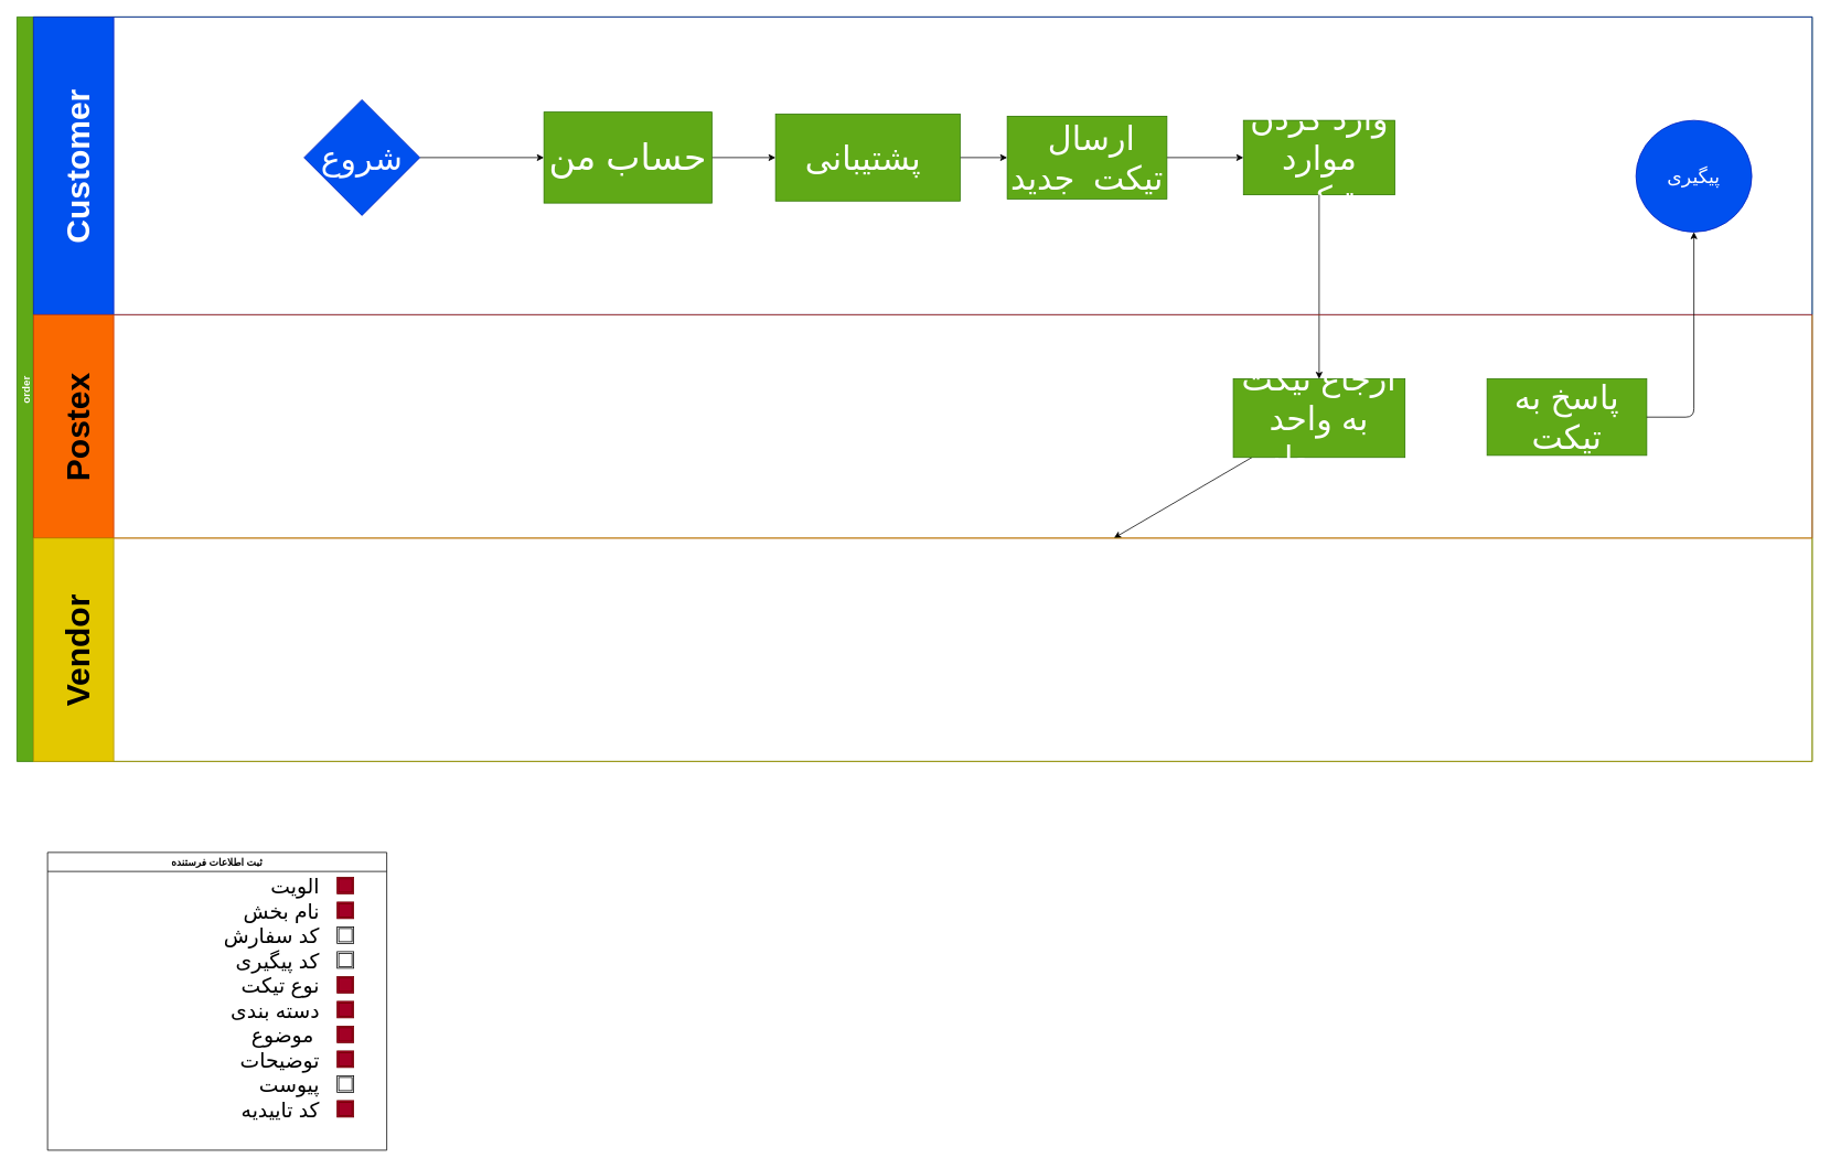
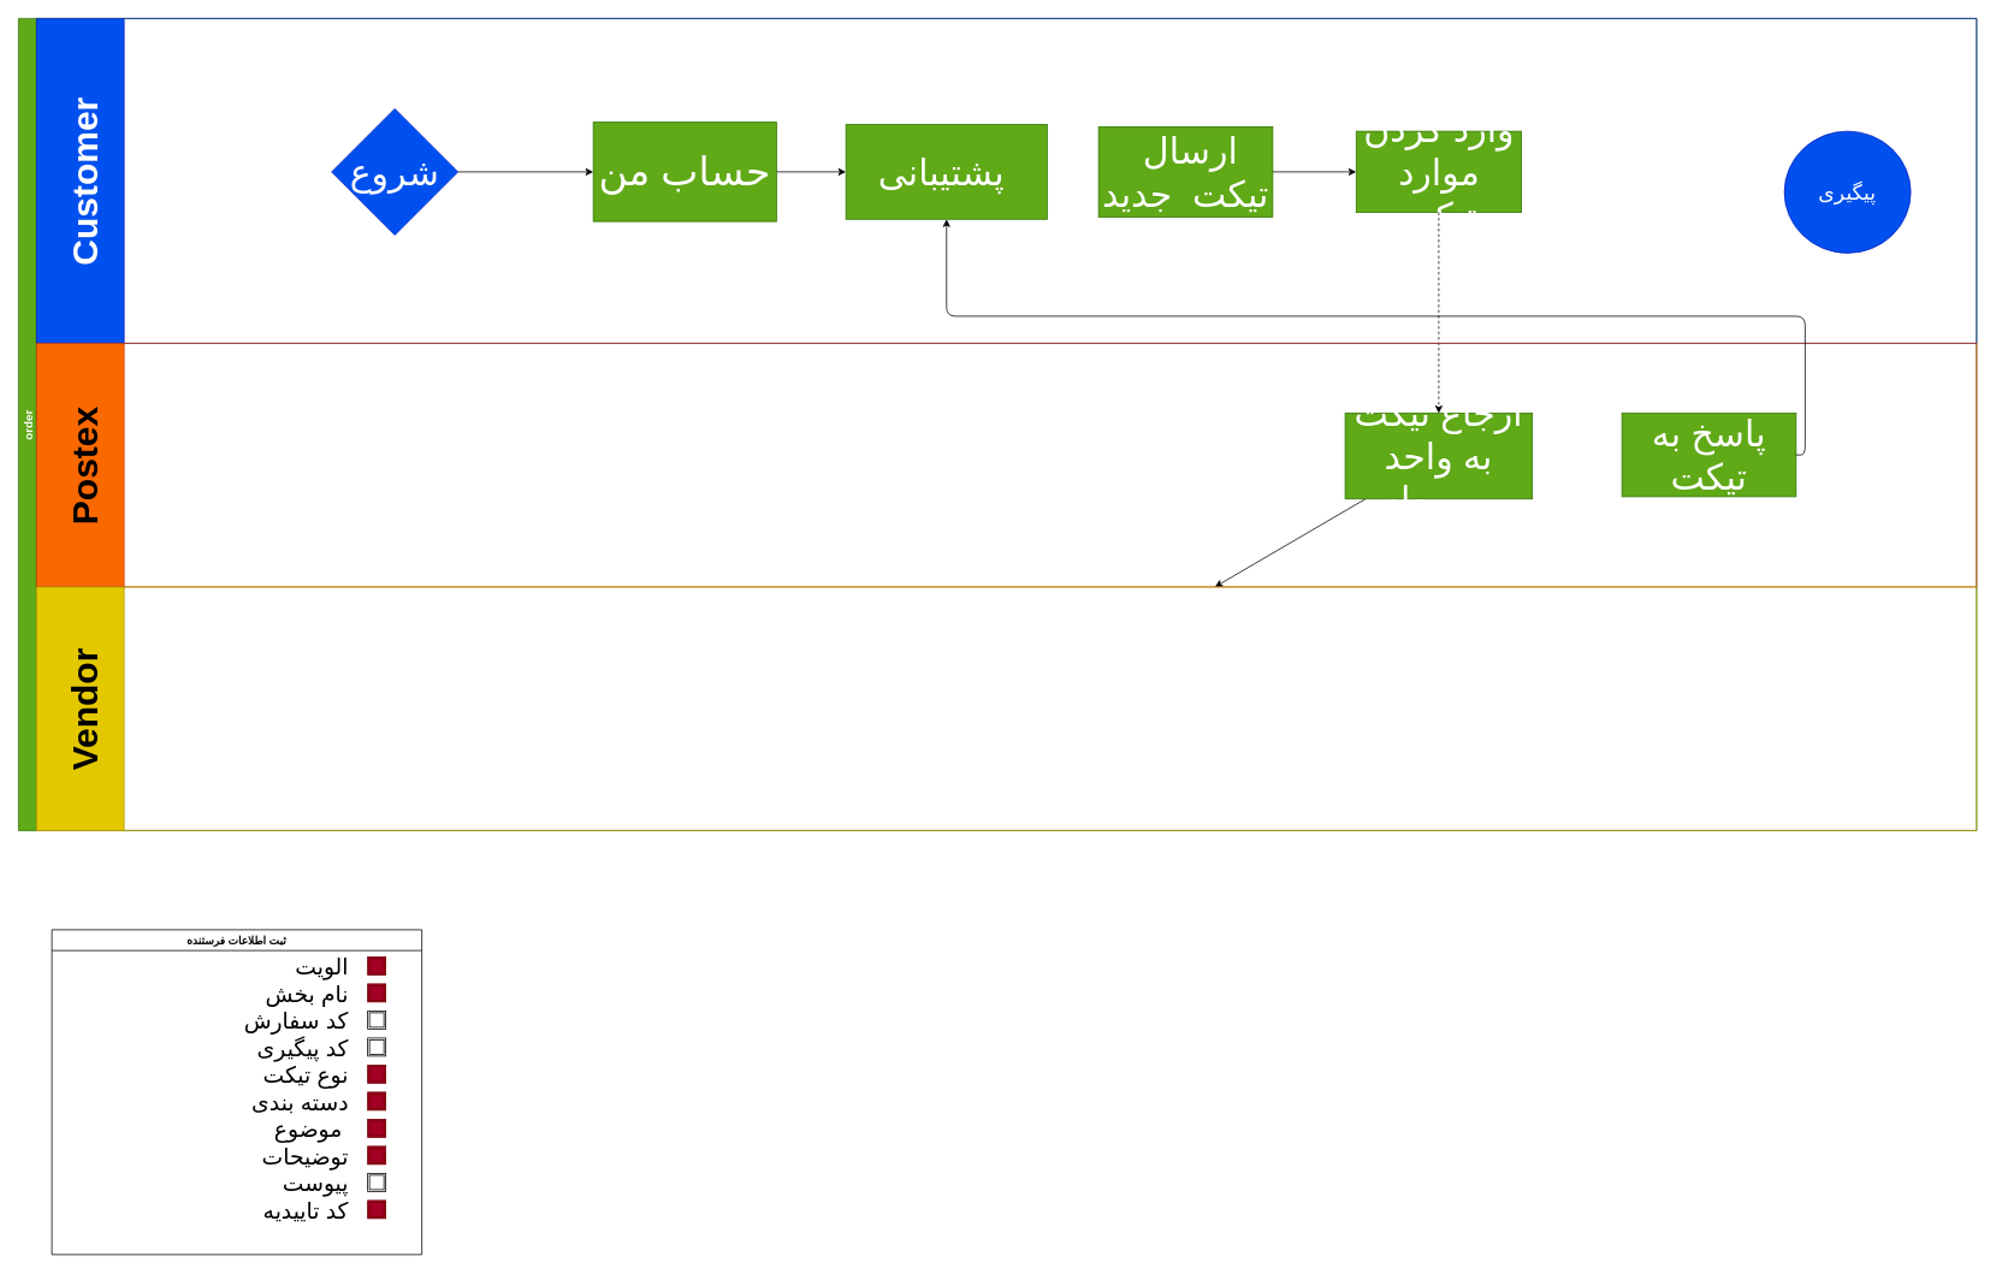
  <mxCell id="0" />
  <mxCell id="1" parent="0" />
  <mxCell id="2" value="order" style="swimlane;childLayout=stackLayout;resizeParent=1;resizeParentMax=0;horizontal=0;startSize=20;horizontalStack=0;fillColor=#60a917;strokeColor=#2D7600;fontColor=#ffffff;fontSize=13;" parent="1" vertex="1"><mxGeometry x="20" y="20" width="2170" height="900" as="geometry" /></mxCell>
  <mxCell id="3" value="Customer" style="swimlane;startSize=97;horizontal=0;fillColor=#0050ef;fontColor=#ffffff;strokeColor=#001DBC;fontSize=40;" parent="2" vertex="1"><mxGeometry x="20" width="2150" height="360" as="geometry" /></mxCell>
  <mxCell id="4" value="" style="edgeStyle=orthogonalEdgeStyle;rounded=0;orthogonalLoop=1;jettySize=auto;html=1;fontSize=13;" parent="3" source="5" target="7" edge="1"><mxGeometry relative="1" as="geometry" /></mxCell>
  <mxCell id="5" value="&lt;font style=&quot;font-size: 40px&quot;&gt;شروع&lt;/font&gt;" style="rhombus;whiteSpace=wrap;html=1;aspect=fixed;fontSize=13;fillColor=#0050ef;strokeColor=#001DBC;fontColor=#ffffff;" parent="3" vertex="1"><mxGeometry x="327" y="100" width="140" height="140" as="geometry" /></mxCell>
  <mxCell id="6" value="" style="edgeStyle=orthogonalEdgeStyle;rounded=0;orthogonalLoop=1;jettySize=auto;html=1;fontSize=13;" parent="3" source="7" target="9" edge="1"><mxGeometry relative="1" as="geometry" /></mxCell>
  <mxCell id="7" value="&lt;font style=&quot;font-size: 44px&quot;&gt;حساب من&lt;/font&gt;" style="whiteSpace=wrap;html=1;fontSize=13;fontColor=#ffffff;strokeColor=#2D7600;fillColor=#60a917;" parent="3" vertex="1"><mxGeometry x="617" y="115" width="203" height="110" as="geometry" /></mxCell>
- <mxCell id="8" style="edgeStyle=orthogonalEdgeStyle;html=1;exitX=1;exitY=0.5;exitDx=0;exitDy=0;entryX=0;entryY=0.5;entryDx=0;entryDy=0;" parent="3" source="9" target="11" edge="1"><mxGeometry relative="1" as="geometry" /></mxCell>
  <mxCell id="9" value="&lt;font style=&quot;font-size: 40px&quot;&gt;&lt;font style=&quot;font-size: 40px&quot;&gt;پشتیبانی&lt;/font&gt;&amp;nbsp;&lt;/font&gt;" style="whiteSpace=wrap;html=1;fontSize=13;fontColor=#ffffff;strokeColor=#2D7600;fillColor=#60a917;" parent="3" vertex="1"><mxGeometry x="897" y="117.5" width="223" height="105" as="geometry" /></mxCell>
  <mxCell id="10" style="edgeStyle=orthogonalEdgeStyle;html=1;exitX=1;exitY=0.5;exitDx=0;exitDy=0;entryX=0;entryY=0.5;entryDx=0;entryDy=0;" parent="3" source="11" target="13" edge="1"><mxGeometry relative="1" as="geometry" /></mxCell>
  <mxCell id="11" value="&lt;font style=&quot;font-size: 40px&quot;&gt;&amp;nbsp;ارسال تیکت&amp;nbsp; جدید&lt;/font&gt;" style="whiteSpace=wrap;html=1;fontSize=13;fontColor=#ffffff;strokeColor=#2D7600;fillColor=#60a917;" parent="3" vertex="1"><mxGeometry x="1177" y="120" width="193" height="100" as="geometry" /></mxCell>
  <mxCell id="12" value="&lt;font style=&quot;font-size: 23px&quot;&gt;پیگیری&lt;/font&gt;" style="ellipse;whiteSpace=wrap;html=1;fillColor=#0050ef;strokeColor=#001DBC;fontColor=#ffffff;" parent="3" vertex="1"><mxGeometry x="1937" y="125" width="140" height="135" as="geometry" /></mxCell>
  <mxCell id="13" value="&lt;font style=&quot;font-size: 40px&quot;&gt;وارد کردن موارد تیکت&lt;/font&gt;" style="whiteSpace=wrap;html=1;fontSize=13;fontColor=#ffffff;strokeColor=#2D7600;fillColor=#60a917;" parent="3" vertex="1"><mxGeometry x="1462.5" y="125" width="183" height="90" as="geometry" /></mxCell>
- <mxCell id="14" value="" style="edgeStyle=none;html=1;" parent="2" source="13" target="17" edge="1"><mxGeometry relative="1" as="geometry" /></mxCell>
+ <mxCell id="14" value="" style="edgeStyle=none;html=1;dashed=1;" parent="2" source="13" target="17" edge="1"><mxGeometry relative="1" as="geometry" /></mxCell>
  <mxCell id="15" value="Postex" style="swimlane;startSize=97;horizontal=0;fillColor=#fa6800;fontColor=#000000;strokeColor=#C73500;fontSize=40;" parent="2" vertex="1"><mxGeometry x="20" y="360" width="2150" height="270" as="geometry" /></mxCell>
  <mxCell id="16" value="" style="edgeStyle=none;html=1;" parent="15" source="17" target="19" edge="1"><mxGeometry relative="1" as="geometry" /></mxCell>
  <mxCell id="17" value="&lt;font style=&quot;font-size: 40px&quot;&gt;ارجاع تیکت به واحد مربوطه&lt;/font&gt;" style="whiteSpace=wrap;html=1;fontSize=13;fontColor=#ffffff;strokeColor=#2D7600;fillColor=#60a917;" parent="15" vertex="1"><mxGeometry x="1450.25" y="77.5" width="207.5" height="95" as="geometry" /></mxCell>
  <mxCell id="18" value="&lt;font style=&quot;font-size: 40px&quot;&gt;پاسخ به تیکت&lt;/font&gt;" style="whiteSpace=wrap;html=1;fontSize=13;fontColor=#ffffff;strokeColor=#2D7600;fillColor=#60a917;" parent="15" vertex="1"><mxGeometry x="1757" y="77.5" width="193" height="92.5" as="geometry" /></mxCell>
  <mxCell id="19" value="Vendor" style="swimlane;startSize=97;horizontal=0;fontSize=40;fillColor=#e3c800;fontColor=#000000;strokeColor=#B09500;" parent="2" vertex="1"><mxGeometry x="20" y="630" width="2150" height="270" as="geometry" /></mxCell>
- <mxCell id="20" style="edgeStyle=orthogonalEdgeStyle;html=1;exitX=1;exitY=0.5;exitDx=0;exitDy=0;entryX=0.5;entryY=1;entryDx=0;entryDy=0;" parent="2" source="18" target="12" edge="1"><mxGeometry relative="1" as="geometry" /></mxCell>
+ <mxCell id="20" style="edgeStyle=orthogonalEdgeStyle;html=1;exitX=1;exitY=0.5;exitDx=0;exitDy=0;" parent="2" source="18" target="9" edge="1"><mxGeometry relative="1" as="geometry" /></mxCell>
  <mxCell id="21" value="ثبت اطلاعات فرستنده" style="swimlane;fontColor=#000000;" parent="1" vertex="1"><mxGeometry x="57" y="1030" width="410" height="360" as="geometry"><mxRectangle x="130" y="1140" width="90" height="23" as="alternateBounds" /></mxGeometry></mxCell>
  <mxCell id="22" value="&lt;span style=&quot;font-size: 25px&quot;&gt;&lt;font color=&quot;#000000&quot;&gt;الویت&lt;br&gt;نام بخش&lt;br&gt;&lt;/font&gt;&lt;/span&gt;&lt;span style=&quot;font-size: 25px&quot;&gt;&lt;font color=&quot;#000000&quot;&gt;کد سفارش&lt;br&gt;کد پیگیری&lt;br&gt;نوع تیکت&lt;br&gt;دسته بندی&lt;br&gt;موضوع&amp;nbsp;&lt;br&gt;توضیحات&lt;br&gt;پیوست&lt;br&gt;کد تاییدیه&lt;br&gt;&lt;br&gt;&lt;/font&gt;&lt;/span&gt;" style="text;html=1;align=right;verticalAlign=middle;resizable=0;points=[];autosize=1;strokeColor=none;fontColor=#FFFFFF;" parent="21" vertex="1"><mxGeometry x="230" y="90" width="100" height="200" as="geometry" /></mxCell>
  <mxCell id="23" value="" style="shape=ext;double=1;whiteSpace=wrap;html=1;aspect=fixed;fillColor=#a20025;strokeColor=#6F0000;fontColor=#ffffff;" parent="21" vertex="1"><mxGeometry x="350" y="30" width="20" height="20" as="geometry" /></mxCell>
  <mxCell id="24" value="" style="shape=ext;double=1;whiteSpace=wrap;html=1;aspect=fixed;fillColor=#a20025;strokeColor=#6F0000;fontColor=#ffffff;" parent="21" vertex="1"><mxGeometry x="350" y="60" width="20" height="20" as="geometry" /></mxCell>
  <mxCell id="25" value="" style="shape=ext;double=1;whiteSpace=wrap;html=1;aspect=fixed;fillColor=#a20025;strokeColor=#6F0000;fontColor=#ffffff;" parent="21" vertex="1"><mxGeometry x="350" y="150" width="20" height="20" as="geometry" /></mxCell>
  <mxCell id="26" value="" style="shape=ext;double=1;whiteSpace=wrap;html=1;aspect=fixed;fillColor=#a20025;strokeColor=#6F0000;fontColor=#ffffff;" parent="21" vertex="1"><mxGeometry x="350" y="180" width="20" height="20" as="geometry" /></mxCell>
  <mxCell id="27" value="" style="shape=ext;double=1;whiteSpace=wrap;html=1;aspect=fixed;fillColor=#a20025;strokeColor=#6F0000;fontColor=#ffffff;" parent="21" vertex="1"><mxGeometry x="350" y="210" width="20" height="20" as="geometry" /></mxCell>
  <mxCell id="28" value="" style="shape=ext;double=1;whiteSpace=wrap;html=1;aspect=fixed;fillColor=#a20025;strokeColor=#6F0000;fontColor=#ffffff;" parent="21" vertex="1"><mxGeometry x="350" y="240" width="20" height="20" as="geometry" /></mxCell>
  <mxCell id="29" value="" style="shape=ext;double=1;whiteSpace=wrap;html=1;aspect=fixed;" parent="21" vertex="1"><mxGeometry x="350" y="90" width="20" height="20" as="geometry" /></mxCell>
  <mxCell id="30" value="" style="shape=ext;double=1;whiteSpace=wrap;html=1;aspect=fixed;" parent="21" vertex="1"><mxGeometry x="350" y="120" width="20" height="20" as="geometry" /></mxCell>
  <mxCell id="31" value="" style="shape=ext;double=1;whiteSpace=wrap;html=1;aspect=fixed;fillColor=#a20025;strokeColor=#6F0000;fontColor=#ffffff;" parent="21" vertex="1"><mxGeometry x="350" y="300" width="20" height="20" as="geometry" /></mxCell>
  <mxCell id="32" value="" style="shape=ext;double=1;whiteSpace=wrap;html=1;aspect=fixed;" parent="21" vertex="1"><mxGeometry x="350" y="270" width="20" height="20" as="geometry" /></mxCell>
